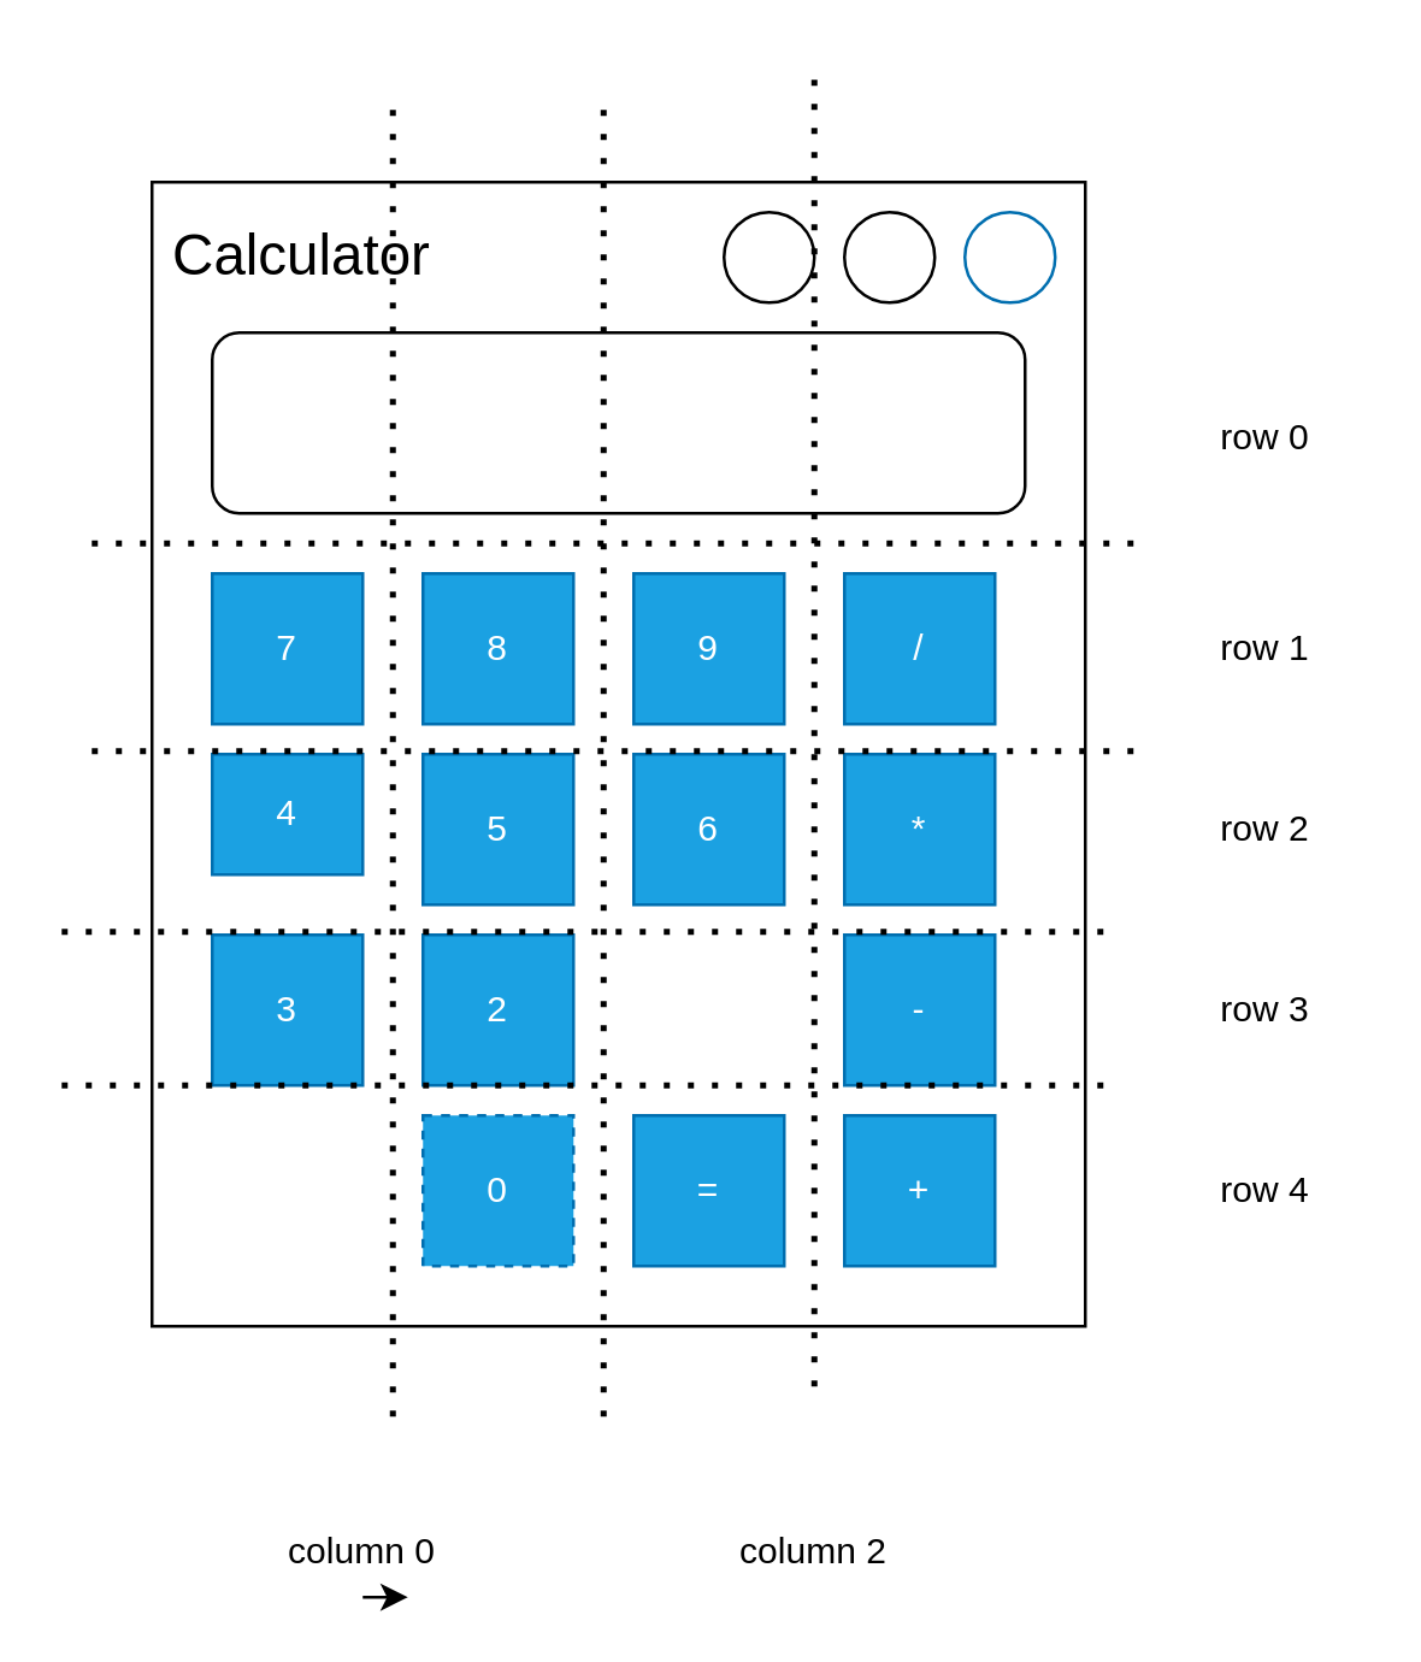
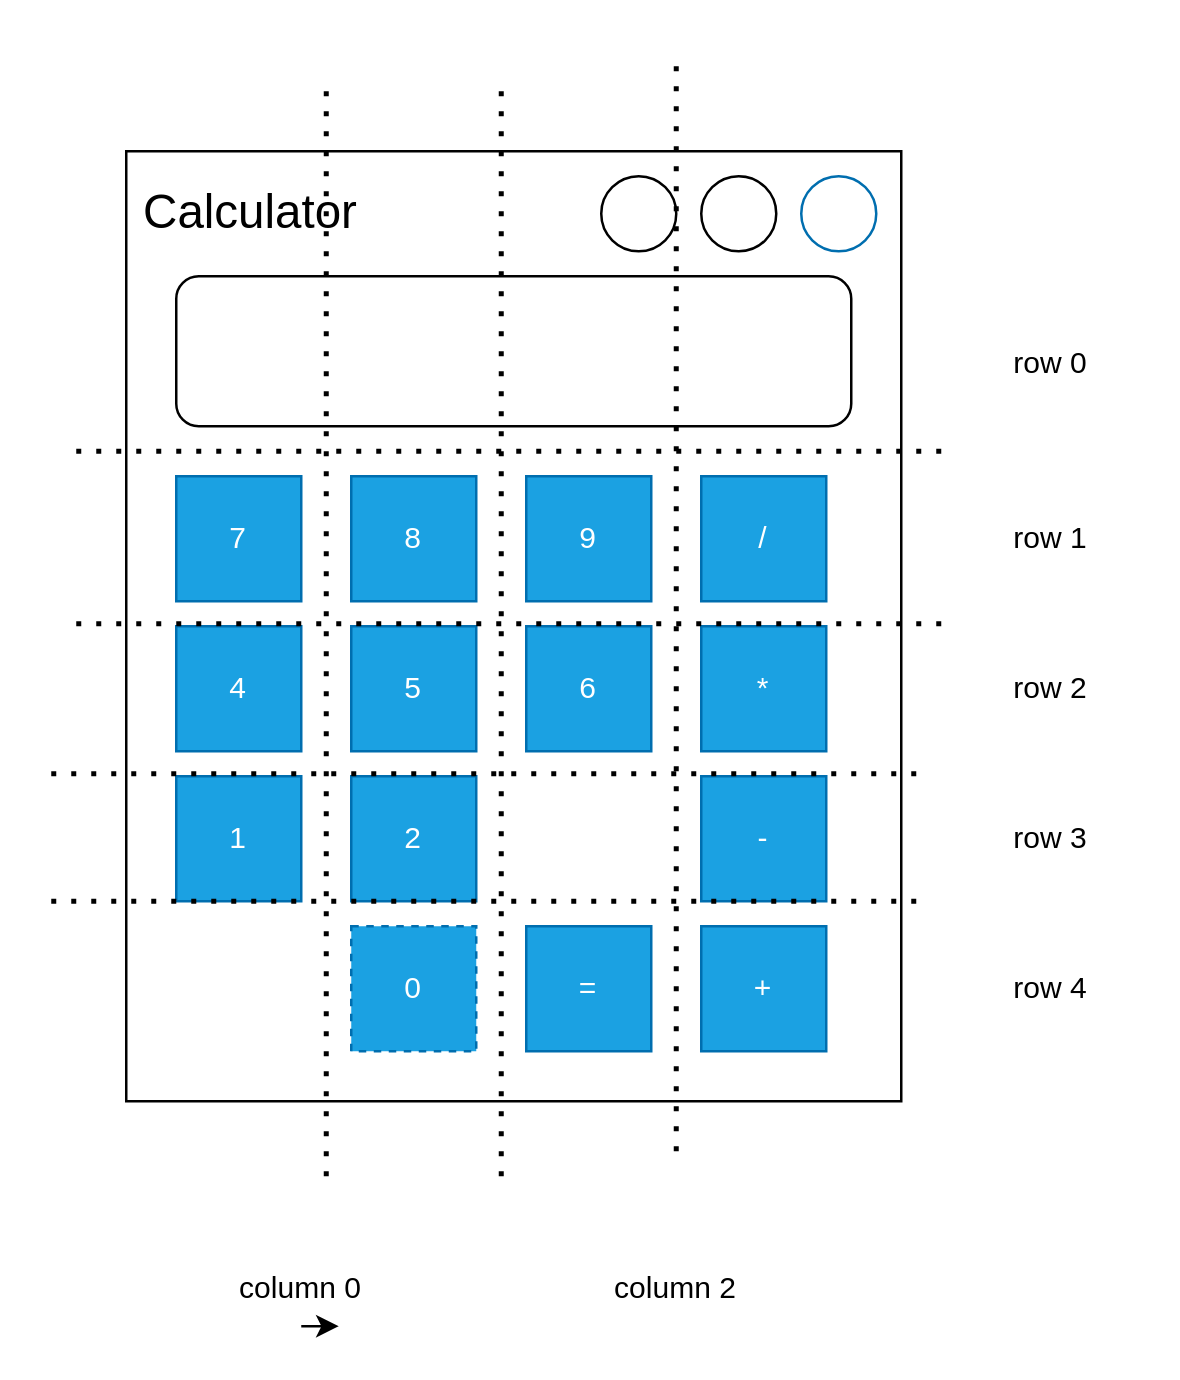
  <mxCell id="0" />
  <mxCell id="1" parent="0" />
  <mxCell id="2" value="" style="rounded=0;whiteSpace=wrap;html=1;" vertex="1" parent="1"><mxGeometry x="50" y="60" width="310" height="380" as="geometry" /></mxCell>
  <mxCell id="3" value="" style="rounded=1;whiteSpace=wrap;html=1;" vertex="1" parent="1"><mxGeometry x="70" y="110" width="270" height="60" as="geometry" /></mxCell>
  <mxCell id="4" value="7" style="whiteSpace=wrap;html=1;aspect=fixed;fillColor=#1ba1e2;strokeColor=#006EAF;fontColor=#ffffff;" vertex="1" parent="1"><mxGeometry x="70" y="190" width="50" height="50" as="geometry" /></mxCell>
- <mxCell id="5" value="4" style="whiteSpace=wrap;html=1;aspect=fixed;fillColor=#1ba1e2;fontColor=#ffffff;strokeColor=#006EAF;" vertex="1" parent="1"><mxGeometry x="70" y="250" width="50" height="40" as="geometry" /></mxCell>
- <mxCell id="6" value="3" style="whiteSpace=wrap;html=1;aspect=fixed;fillColor=#1ba1e2;fontColor=#ffffff;strokeColor=#006EAF;" vertex="1" parent="1"><mxGeometry x="70" y="310" width="50" height="50" as="geometry" /></mxCell>
+ <mxCell id="5" value="4" style="whiteSpace=wrap;html=1;aspect=fixed;fillColor=#1ba1e2;fontColor=#ffffff;strokeColor=#006EAF;" vertex="1" parent="1"><mxGeometry x="70" y="250" width="50" height="50" as="geometry" /></mxCell>
+ <mxCell id="6" value="1" style="whiteSpace=wrap;html=1;aspect=fixed;fillColor=#1ba1e2;fontColor=#ffffff;strokeColor=#006EAF;" vertex="1" parent="1"><mxGeometry x="70" y="310" width="50" height="50" as="geometry" /></mxCell>
  <mxCell id="7" value="+" style="whiteSpace=wrap;html=1;aspect=fixed;fillColor=#1ba1e2;fontColor=#ffffff;strokeColor=#006EAF;" vertex="1" parent="1"><mxGeometry x="280" y="370" width="50" height="50" as="geometry" /></mxCell>
  <mxCell id="8" value="2" style="whiteSpace=wrap;html=1;aspect=fixed;fillColor=#1ba1e2;fontColor=#ffffff;strokeColor=#006EAF;" vertex="1" parent="1"><mxGeometry x="140" y="310" width="50" height="50" as="geometry" /></mxCell>
  <mxCell id="9" value="5" style="whiteSpace=wrap;html=1;aspect=fixed;fillColor=#1ba1e2;fontColor=#ffffff;strokeColor=#006EAF;" vertex="1" parent="1"><mxGeometry x="140" y="250" width="50" height="50" as="geometry" /></mxCell>
  <mxCell id="10" value="8" style="whiteSpace=wrap;html=1;aspect=fixed;fillColor=#1ba1e2;fontColor=#ffffff;strokeColor=#006EAF;" vertex="1" parent="1"><mxGeometry x="140" y="190" width="50" height="50" as="geometry" /></mxCell>
  <mxCell id="11" value="9" style="whiteSpace=wrap;html=1;aspect=fixed;fillColor=#1ba1e2;fontColor=#ffffff;strokeColor=#006EAF;" vertex="1" parent="1"><mxGeometry x="210" y="190" width="50" height="50" as="geometry" /></mxCell>
  <mxCell id="12" value="6" style="whiteSpace=wrap;html=1;aspect=fixed;fillColor=#1ba1e2;fontColor=#ffffff;strokeColor=#006EAF;" vertex="1" parent="1"><mxGeometry x="210" y="250" width="50" height="50" as="geometry" /></mxCell>
  <mxCell id="13" value="-" style="whiteSpace=wrap;html=1;aspect=fixed;fillColor=#1ba1e2;fontColor=#ffffff;strokeColor=#006EAF;" vertex="1" parent="1"><mxGeometry x="280" y="310" width="50" height="50" as="geometry" /></mxCell>
  <mxCell id="14" value="*" style="whiteSpace=wrap;html=1;aspect=fixed;fillColor=#1ba1e2;fontColor=#ffffff;strokeColor=#006EAF;" vertex="1" parent="1"><mxGeometry x="280" y="250" width="50" height="50" as="geometry" /></mxCell>
  <mxCell id="15" value="/" style="whiteSpace=wrap;html=1;aspect=fixed;fillColor=#1ba1e2;fontColor=#ffffff;strokeColor=#006EAF;" vertex="1" parent="1"><mxGeometry x="280" y="190" width="50" height="50" as="geometry" /></mxCell>
  <mxCell id="16" value="0" style="whiteSpace=wrap;html=1;aspect=fixed;fillColor=#1ba1e2;fontColor=#ffffff;strokeColor=#006EAF;dashed=1;" vertex="1" parent="1"><mxGeometry x="140" y="370" width="50" height="50" as="geometry" /></mxCell>
  <mxCell id="17" value="=" style="whiteSpace=wrap;html=1;aspect=fixed;fillColor=#1ba1e2;fontColor=#ffffff;strokeColor=#006EAF;" vertex="1" parent="1"><mxGeometry x="210" y="370" width="50" height="50" as="geometry" /></mxCell>
  <mxCell id="18" value="&lt;font style=&quot;font-size: 19px;&quot;&gt;Calculator&lt;/font&gt;" style="text;html=1;align=center;verticalAlign=middle;whiteSpace=wrap;rounded=0;" vertex="1" parent="1"><mxGeometry x="70" y="70" width="60" height="30" as="geometry" /></mxCell>
  <mxCell id="19" value="" style="ellipse;whiteSpace=wrap;html=1;aspect=fixed;" vertex="1" parent="1"><mxGeometry x="240" y="70" width="30" height="30" as="geometry" /></mxCell>
  <mxCell id="20" value="" style="ellipse;whiteSpace=wrap;html=1;aspect=fixed;" vertex="1" parent="1"><mxGeometry x="280" y="70" width="30" height="30" as="geometry" /></mxCell>
  <mxCell id="21" value="" style="ellipse;whiteSpace=wrap;html=1;aspect=fixed;fillColor=none;fontColor=#ffffff;strokeColor=#006EAF;gradientColor=default;" vertex="1" parent="1"><mxGeometry x="320" y="70" width="30" height="30" as="geometry" /></mxCell>
  <mxCell id="22" value="" style="endArrow=none;dashed=1;html=1;dashPattern=1 3;strokeWidth=2;" edge="1" parent="1"><mxGeometry width="50" height="50" relative="1" as="geometry"><mxPoint x="30" y="180" as="sourcePoint" /><mxPoint x="380" y="180" as="targetPoint" /></mxGeometry></mxCell>
  <mxCell id="23" value="" style="endArrow=none;dashed=1;html=1;dashPattern=1 3;strokeWidth=2;" edge="1" parent="1"><mxGeometry width="50" height="50" relative="1" as="geometry"><mxPoint x="30" y="249" as="sourcePoint" /><mxPoint x="380" y="249" as="targetPoint" /></mxGeometry></mxCell>
  <mxCell id="24" value="" style="endArrow=none;dashed=1;html=1;dashPattern=1 3;strokeWidth=2;" edge="1" parent="1"><mxGeometry width="50" height="50" relative="1" as="geometry"><mxPoint x="20" y="309" as="sourcePoint" /><mxPoint x="370" y="309" as="targetPoint" /></mxGeometry></mxCell>
  <mxCell id="25" value="" style="endArrow=none;dashed=1;html=1;dashPattern=1 3;strokeWidth=2;" edge="1" parent="1"><mxGeometry width="50" height="50" relative="1" as="geometry"><mxPoint x="20" y="360" as="sourcePoint" /><mxPoint x="370" y="360" as="targetPoint" /></mxGeometry></mxCell>
  <mxCell id="26" value="" style="endArrow=none;dashed=1;html=1;dashPattern=1 3;strokeWidth=2;" edge="1" parent="1"><mxGeometry width="50" height="50" relative="1" as="geometry"><mxPoint x="130" y="470" as="sourcePoint" /><mxPoint x="130" y="30" as="targetPoint" /></mxGeometry></mxCell>
  <mxCell id="27" value="" style="endArrow=none;dashed=1;html=1;dashPattern=1 3;strokeWidth=2;" edge="1" parent="1"><mxGeometry width="50" height="50" relative="1" as="geometry"><mxPoint x="200" y="470" as="sourcePoint" /><mxPoint x="200" y="30" as="targetPoint" /></mxGeometry></mxCell>
  <mxCell id="28" value="" style="endArrow=none;dashed=1;html=1;dashPattern=1 3;strokeWidth=2;" edge="1" parent="1"><mxGeometry width="50" height="50" relative="1" as="geometry"><mxPoint x="270" y="460" as="sourcePoint" /><mxPoint x="270" y="20" as="targetPoint" /></mxGeometry></mxCell>
  <mxCell id="29" value="column 0" style="text;html=1;align=center;verticalAlign=middle;whiteSpace=wrap;rounded=0;" vertex="1" parent="1"><mxGeometry x="90" y="500" width="60" height="30" as="geometry" /></mxCell>
  <mxCell id="30" value="column 2" style="text;html=1;align=center;verticalAlign=middle;whiteSpace=wrap;rounded=0;" vertex="1" parent="1"><mxGeometry x="240" y="500" width="60" height="30" as="geometry" /></mxCell>
  <mxCell id="31" value="row 4" style="text;html=1;align=center;verticalAlign=middle;whiteSpace=wrap;rounded=0;" vertex="1" parent="1"><mxGeometry x="390" y="380" width="60" height="30" as="geometry" /></mxCell>
  <mxCell id="32" value="row 3" style="text;html=1;align=center;verticalAlign=middle;whiteSpace=wrap;rounded=0;" vertex="1" parent="1"><mxGeometry x="390" y="320" width="60" height="30" as="geometry" /></mxCell>
  <mxCell id="33" value="row 2" style="text;html=1;align=center;verticalAlign=middle;whiteSpace=wrap;rounded=0;" vertex="1" parent="1"><mxGeometry x="390" y="260" width="60" height="30" as="geometry" /></mxCell>
  <mxCell id="34" value="row 1" style="text;html=1;align=center;verticalAlign=middle;whiteSpace=wrap;rounded=0;" vertex="1" parent="1"><mxGeometry x="390" y="200" width="60" height="30" as="geometry" /></mxCell>
  <mxCell id="35" value="row 0" style="text;html=1;align=center;verticalAlign=middle;whiteSpace=wrap;rounded=0;" vertex="1" parent="1"><mxGeometry x="390" y="130" width="60" height="30" as="geometry" /></mxCell>
  <mxCell id="36" style="edgeStyle=none;html=1;exitX=0.5;exitY=1;exitDx=0;exitDy=0;entryX=0.75;entryY=1;entryDx=0;entryDy=0;" edge="1" parent="1" source="29" target="29"><mxGeometry relative="1" as="geometry" /></mxCell>
